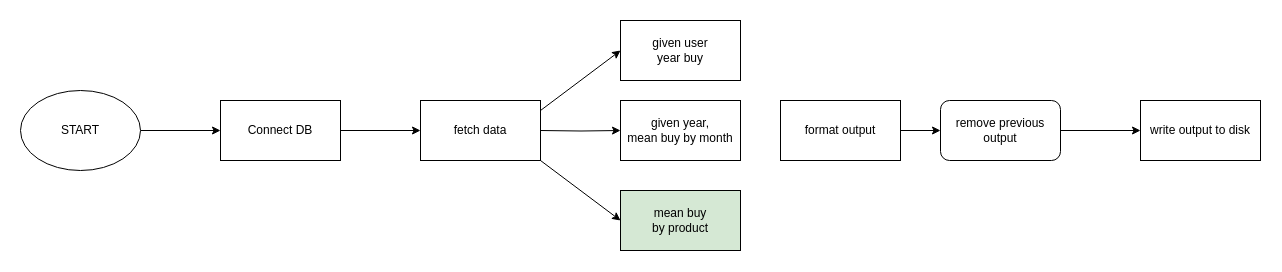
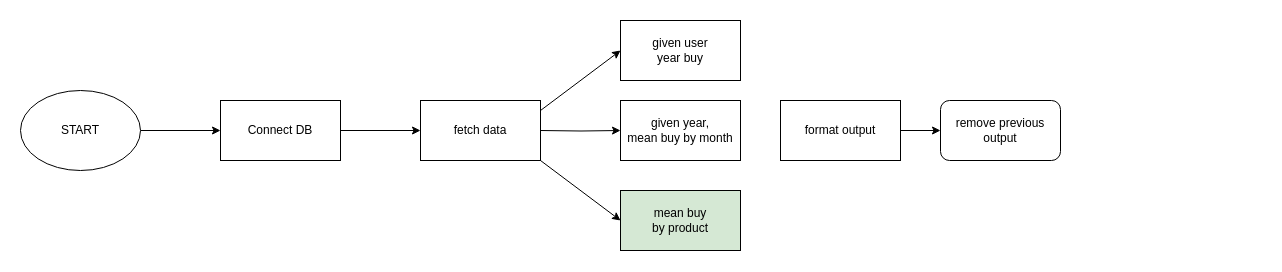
  <mxCell id="0" />
  <mxCell id="1" parent="0" />
  <mxCell id="2" value="" style="edgeStyle=orthogonalEdgeStyle;rounded=0;orthogonalLoop=1;jettySize=auto;html=1;" edge="1" parent="1" source="3" target="5"><mxGeometry relative="1" as="geometry" /></mxCell>
  <mxCell id="3" value="START" style="ellipse;whiteSpace=wrap;html=1;" vertex="1" parent="1"><mxGeometry x="20" y="90" width="120" height="80" as="geometry" /></mxCell>
  <mxCell id="4" value="" style="edgeStyle=orthogonalEdgeStyle;rounded=0;orthogonalLoop=1;jettySize=auto;html=1;" edge="1" parent="1" source="5" target="6"><mxGeometry relative="1" as="geometry" /></mxCell>
  <mxCell id="5" value="Connect DB" style="whiteSpace=wrap;html=1;" vertex="1" parent="1"><mxGeometry x="220" y="100" width="120" height="60" as="geometry" /></mxCell>
  <mxCell id="6" value="fetch data" style="whiteSpace=wrap;html=1;" vertex="1" parent="1"><mxGeometry x="420" y="100" width="120" height="60" as="geometry" /></mxCell>
  <mxCell id="7" value="" style="edgeStyle=orthogonalEdgeStyle;rounded=0;orthogonalLoop=1;jettySize=auto;html=1;" edge="1" parent="1" target="8"><mxGeometry relative="1" as="geometry"><mxPoint x="540" y="130" as="sourcePoint" /></mxGeometry></mxCell>
  <mxCell id="8" value="given year,&lt;br&gt;mean buy by month" style="whiteSpace=wrap;html=1;" vertex="1" parent="1"><mxGeometry x="620" y="100" width="120" height="60" as="geometry" /></mxCell>
  <mxCell id="9" value="given user&lt;br&gt;year buy" style="whiteSpace=wrap;html=1;" vertex="1" parent="1"><mxGeometry x="620" y="20" width="120" height="60" as="geometry" /></mxCell>
  <mxCell id="10" value="" style="endArrow=classic;html=1;rounded=0;entryX=0;entryY=0.5;entryDx=0;entryDy=0;" edge="1" parent="1" target="9"><mxGeometry width="50" height="50" relative="1" as="geometry"><mxPoint x="540" y="110" as="sourcePoint" /><mxPoint x="590" y="60" as="targetPoint" /></mxGeometry></mxCell>
  <mxCell id="11" value="" style="endArrow=classic;html=1;rounded=0;entryX=0;entryY=0.5;entryDx=0;entryDy=0;exitX=1;exitY=1;exitDx=0;exitDy=0;" edge="1" target="12" parent="1"><mxGeometry width="50" height="50" relative="1" as="geometry"><mxPoint x="540" y="160" as="sourcePoint" /><mxPoint x="590" y="230" as="targetPoint" /></mxGeometry></mxCell>
  <mxCell id="12" value="mean buy&lt;br&gt;by product" style="whiteSpace=wrap;html=1;fillColor=#d5e8d4;" vertex="1" parent="1"><mxGeometry x="620" y="190" width="120" height="60" as="geometry" /></mxCell>
- <mxCell id="13" value="" style="edgeStyle=orthogonalEdgeStyle;rounded=0;orthogonalLoop=1;jettySize=auto;html=1;" edge="1" parent="1" source="14" target="17"><mxGeometry relative="1" as="geometry" /></mxCell>
  <mxCell id="14" value="remove previous output" style="whiteSpace=wrap;html=1;rounded=1;" vertex="1" parent="1"><mxGeometry x="940" y="100" width="120" height="60" as="geometry" /></mxCell>
  <mxCell id="15" value="" style="edgeStyle=orthogonalEdgeStyle;rounded=0;orthogonalLoop=1;jettySize=auto;html=1;" edge="1" parent="1" source="16" target="14"><mxGeometry relative="1" as="geometry" /></mxCell>
  <mxCell id="16" value="format output" style="rounded=0;whiteSpace=wrap;html=1;" vertex="1" parent="1"><mxGeometry x="780" y="100" width="120" height="60" as="geometry" /></mxCell>
- <mxCell id="17" value="write output to disk" style="whiteSpace=wrap;html=1;rounded=0;" vertex="1" parent="1"><mxGeometry x="1140" y="100" width="120" height="60" as="geometry" /></mxCell>
